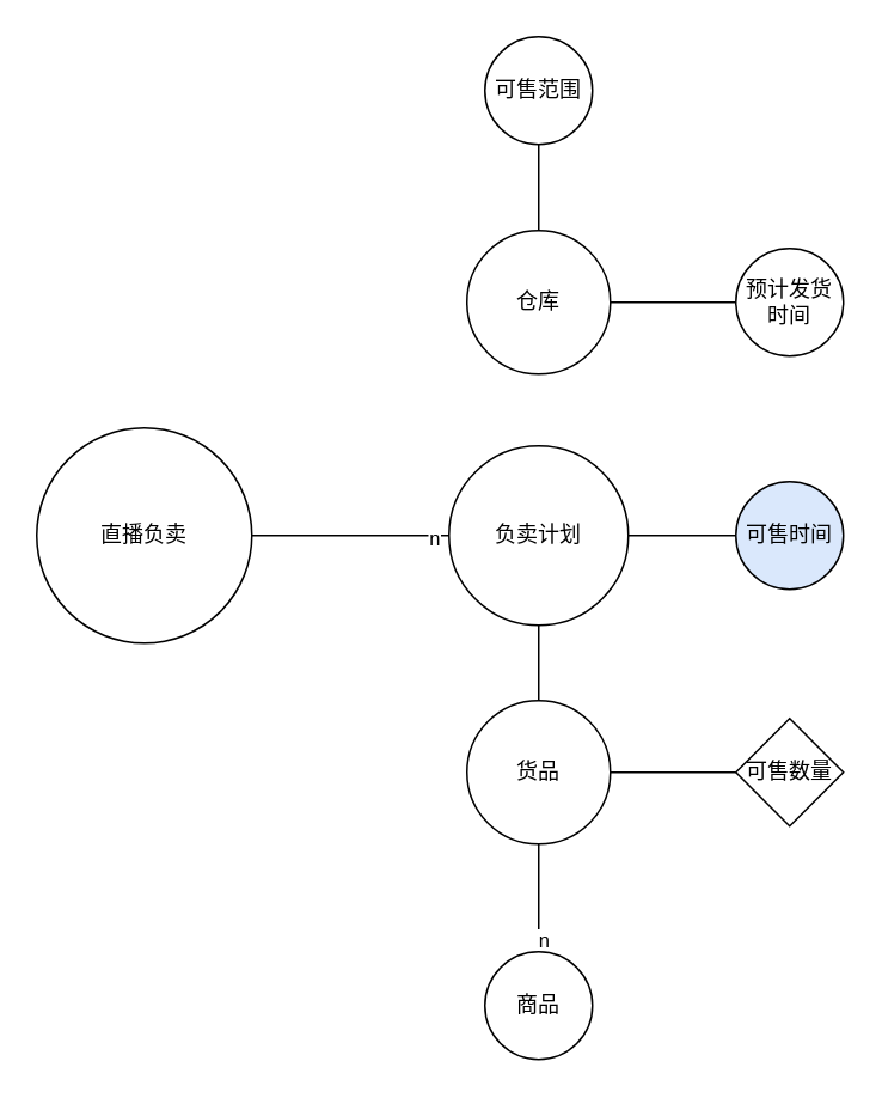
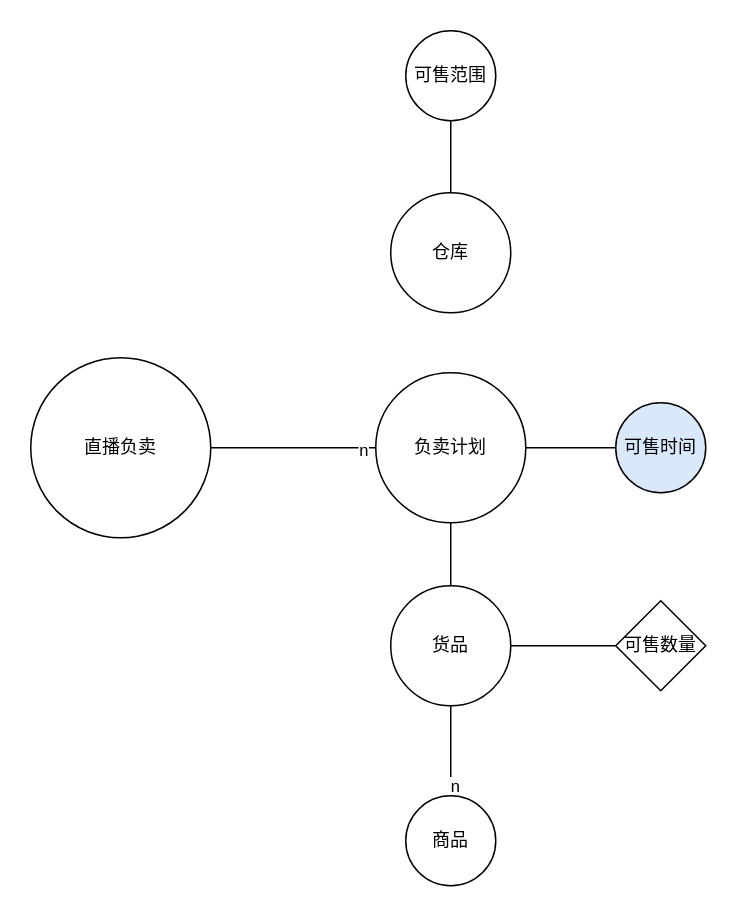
  <mxCell id="0" />
  <mxCell id="1" parent="0" />
  <mxCell id="2" style="edgeStyle=orthogonalEdgeStyle;rounded=0;orthogonalLoop=1;jettySize=auto;html=1;exitX=1;exitY=0.5;exitDx=0;exitDy=0;entryX=0;entryY=0.5;entryDx=0;entryDy=0;endArrow=none;endFill=0;" parent="1" source="4" target="11" edge="1"><mxGeometry relative="1" as="geometry" /></mxCell>
  <mxCell id="3" style="edgeStyle=orthogonalEdgeStyle;rounded=0;orthogonalLoop=1;jettySize=auto;html=1;exitX=0.5;exitY=1;exitDx=0;exitDy=0;entryX=0.5;entryY=0;entryDx=0;entryDy=0;endArrow=none;endFill=0;" parent="1" source="4" target="16" edge="1"><mxGeometry relative="1" as="geometry" /></mxCell>
  <mxCell id="4" value="负卖计划" style="ellipse;whiteSpace=wrap;html=1;aspect=fixed;" parent="1" vertex="1"><mxGeometry x="250" y="248" width="100" height="100" as="geometry" /></mxCell>
  <mxCell id="5" style="edgeStyle=orthogonalEdgeStyle;rounded=0;orthogonalLoop=1;jettySize=auto;html=1;exitX=1;exitY=0.5;exitDx=0;exitDy=0;entryX=0;entryY=0.5;entryDx=0;entryDy=0;endArrow=none;endFill=0;" parent="1" source="7" target="4" edge="1"><mxGeometry relative="1" as="geometry" /></mxCell>
  <mxCell id="6" value="n" style="edgeLabel;html=1;align=center;verticalAlign=middle;resizable=0;points=[];" parent="5" vertex="1" connectable="0"><mxGeometry x="0.836" y="-1" relative="1" as="geometry"><mxPoint as="offset" /></mxGeometry></mxCell>
  <mxCell id="7" value="直播负卖" style="ellipse;whiteSpace=wrap;html=1;aspect=fixed;" parent="1" vertex="1"><mxGeometry x="20" y="238" width="120" height="120" as="geometry" /></mxCell>
- <mxCell id="8" style="edgeStyle=orthogonalEdgeStyle;rounded=0;orthogonalLoop=1;jettySize=auto;html=1;exitX=1;exitY=0.5;exitDx=0;exitDy=0;entryX=0;entryY=0.5;entryDx=0;entryDy=0;endArrow=none;endFill=0;" parent="1" source="10" target="13" edge="1"><mxGeometry relative="1" as="geometry" /></mxCell>
  <mxCell id="9" style="edgeStyle=orthogonalEdgeStyle;rounded=0;orthogonalLoop=1;jettySize=auto;html=1;exitX=0.5;exitY=0;exitDx=0;exitDy=0;entryX=0.5;entryY=1;entryDx=0;entryDy=0;endArrow=none;endFill=0;" parent="1" source="10" target="12" edge="1"><mxGeometry relative="1" as="geometry" /></mxCell>
  <mxCell id="10" value="仓库" style="ellipse;whiteSpace=wrap;html=1;aspect=fixed;" parent="1" vertex="1"><mxGeometry x="260" y="128" width="80" height="80" as="geometry" /></mxCell>
  <mxCell id="11" value="可售时间" style="ellipse;whiteSpace=wrap;html=1;aspect=fixed;fillColor=#dae8fc;" parent="1" vertex="1"><mxGeometry x="410" y="268" width="60" height="60" as="geometry" /></mxCell>
  <mxCell id="12" value="可售范围" style="ellipse;whiteSpace=wrap;html=1;aspect=fixed;" parent="1" vertex="1"><mxGeometry x="270" y="20" width="60" height="60" as="geometry" /></mxCell>
- <mxCell id="13" value="预计发货时间" style="ellipse;whiteSpace=wrap;html=1;aspect=fixed;" parent="1" vertex="1"><mxGeometry x="410" y="138" width="60" height="60" as="geometry" /></mxCell>
  <mxCell id="14" style="edgeStyle=orthogonalEdgeStyle;rounded=0;orthogonalLoop=1;jettySize=auto;html=1;exitX=0.5;exitY=1;exitDx=0;exitDy=0;entryX=0.5;entryY=0;entryDx=0;entryDy=0;endArrow=none;endFill=0;" parent="1" source="16" target="19" edge="1"><mxGeometry relative="1" as="geometry" /></mxCell>
  <mxCell id="15" value="n" style="edgeLabel;html=1;align=center;verticalAlign=middle;resizable=0;points=[];" parent="14" vertex="1" connectable="0"><mxGeometry x="0.767" y="2" relative="1" as="geometry"><mxPoint as="offset" /></mxGeometry></mxCell>
  <mxCell id="16" value="货品" style="ellipse;whiteSpace=wrap;html=1;aspect=fixed;" parent="1" vertex="1"><mxGeometry x="260" y="390" width="80" height="80" as="geometry" /></mxCell>
  <mxCell id="17" style="edgeStyle=orthogonalEdgeStyle;rounded=0;orthogonalLoop=1;jettySize=auto;html=1;exitX=0;exitY=0.5;exitDx=0;exitDy=0;entryX=1;entryY=0.5;entryDx=0;entryDy=0;endArrow=none;endFill=0;" parent="1" source="18" target="16" edge="1"><mxGeometry relative="1" as="geometry" /></mxCell>
  <mxCell id="18" value="可售数量" style="rhombus;whiteSpace=wrap;html=1;aspect=fixed;" parent="1" vertex="1"><mxGeometry x="410" y="400" width="60" height="60" as="geometry" /></mxCell>
  <mxCell id="19" value="商品" style="ellipse;whiteSpace=wrap;html=1;aspect=fixed;" parent="1" vertex="1"><mxGeometry x="270" y="530" width="60" height="60" as="geometry" /></mxCell>
